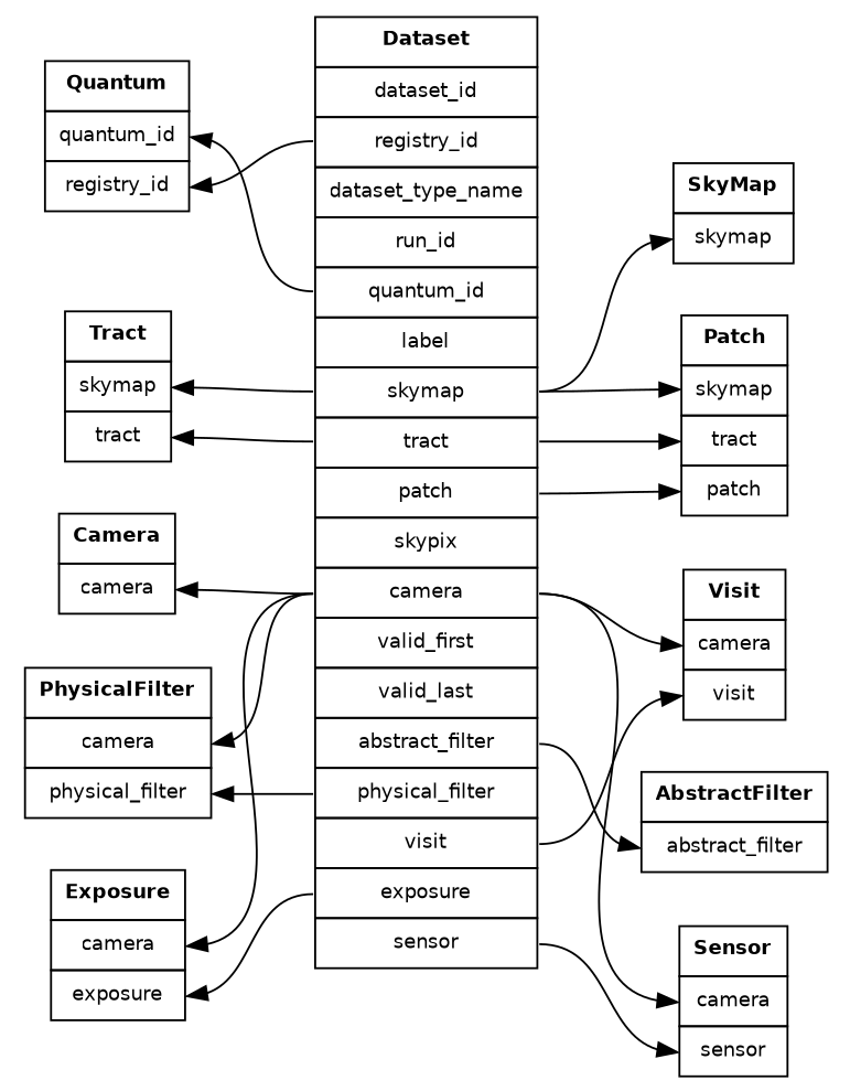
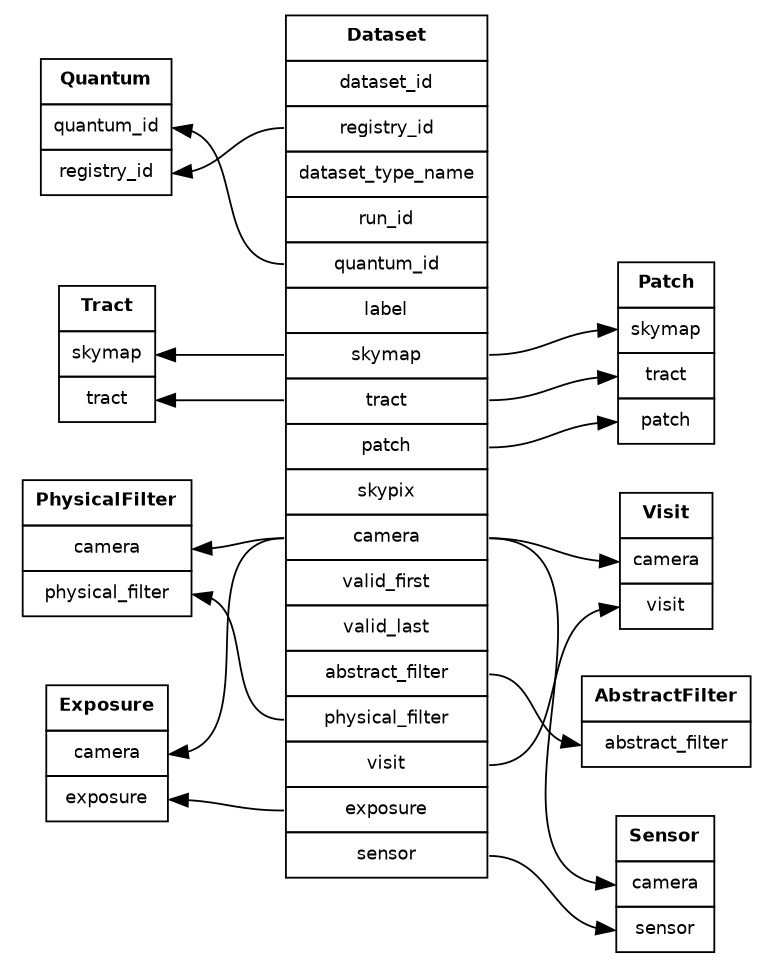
  digraph {
    rankdir=LR
    node [fontname=helvetica fontsize=10 shape=plaintext]
    edge [headport=camera tailport=camera]
    n1 [label=<       <table border="0" cellborder="1" cellpadding="6" cellspacing="0">         <tr><td><b>Quantum</b></td></tr>         <tr><td port="quantum_id">quantum_id</td></tr>         <tr><td port="registry_id">registry_id</td></tr>       </table>     >]
    n2 [label=<       <table border="0" cellborder="1" cellpadding="6" cellspacing="0">         <tr><td><b>Tract</b></td></tr>         <tr><td port="skymap">skymap</td></tr>         <tr><td port="tract">tract</td></tr>       </table>     >]
-   n3 [label=<       <table border="0" cellborder="1" cellpadding="6" cellspacing="0">         <tr><td><b>Camera</b></td></tr>         <tr><td port="camera">camera</td></tr>       </table>     >]
    n4 [label=<       <table border="0" cellborder="1" cellpadding="6" cellspacing="0">         <tr><td><b>PhysicalFilter</b></td></tr>         <tr><td port="camera">camera</td></tr>         <tr><td port="physical_filter">physical_filter</td></tr>       </table>     >]
    n5 [label=<       <table border="0" cellborder="1" cellpadding="6" cellspacing="0">         <tr><td><b>Exposure</b></td></tr>         <tr><td port="camera">camera</td></tr>         <tr><td port="exposure">exposure</td></tr>       </table>     >]
    n6 [label=<       <table border="0" cellborder="1" cellpadding="6" cellspacing="0">         <tr><td><b>Dataset</b></td></tr>         <tr><td port="dataset_id">dataset_id</td></tr>         <tr><td port="registry_id">registry_id</td></tr>         <tr><td port="dataset_type_name">dataset_type_name</td></tr>         <tr><td port="run_id">run_id</td></tr>         <tr><td port="quantum_id">quantum_id</td></tr>         <tr><td port="label">label</td></tr>         <tr><td port="skymap">skymap</td></tr>         <tr><td port="tract">tract</td></tr>         <tr><td port="patch">patch</td></tr>         <tr><td port="skypix">skypix</td></tr>         <tr><td port="camera">camera</td></tr>         <tr><td port="valid_first">valid_first</td></tr>         <tr><td port="valid_last">valid_last</td></tr>         <tr><td port="abstract_filter">abstract_filter</td></tr>         <tr><td port="physical_filter">physical_filter</td></tr>         <tr><td port="visit">visit</td></tr>         <tr><td port="exposure">exposure</td></tr>         <tr><td port="sensor">sensor</td></tr>       </table>     >]
-   n7 [label=<       <table border="0" cellborder="1" cellpadding="6" cellspacing="0">         <tr><td><b>SkyMap</b></td></tr>         <tr><td port="skymap">skymap</td></tr>       </table>     >]
    n8 [label=<       <table border="0" cellborder="1" cellpadding="6" cellspacing="0">         <tr><td><b>Patch</b></td></tr>         <tr><td port="skymap">skymap</td></tr>         <tr><td port="tract">tract</td></tr>         <tr><td port="patch">patch</td></tr>       </table>     >]
    n9 [label=<       <table border="0" cellborder="1" cellpadding="6" cellspacing="0">         <tr><td><b>AbstractFilter</b></td></tr>         <tr><td port="abstract_filter">abstract_filter</td></tr>       </table>     >]
    n10 [label=<       <table border="0" cellborder="1" cellpadding="6" cellspacing="0">         <tr><td><b>Visit</b></td></tr>         <tr><td port="camera">camera</td></tr>         <tr><td port="visit">visit</td></tr>       </table>     >]
    n11 [label=<       <table border="0" cellborder="1" cellpadding="6" cellspacing="0">         <tr><td><b>Sensor</b></td></tr>         <tr><td port="camera">camera</td></tr>         <tr><td port="sensor">sensor</td></tr>       </table>     >]
    subgraph sub_1 {
      rank=min
      n1
      n2
-     n3
      n4
      n5
    }
    subgraph sub_2 {
      rank=same
      n6
    }
    subgraph sub_3 {
      rank=max
-     n7
      n8
      n9
      n10
      n11
    }
    n6 -> n1 [headport=quantum_id tailport=quantum_id]
    n6 -> n1 [headport=registry_id tailport=registry_id]
    n6 -> n2 [headport=skymap tailport=skymap]
    n6 -> n2 [headport=tract tailport=tract]
-   n6 -> n3
    n6 -> n4
    n6 -> n4 [headport=physical_filter tailport=physical_filter]
    n6 -> n5
    n6 -> n5 [headport=exposure tailport=exposure]
-   n6 -> n7 [headport=skymap tailport=skymap]
    n6 -> n8 [headport=skymap tailport=skymap]
    n6 -> n8 [headport=tract tailport=tract]
    n6 -> n8 [headport=patch tailport=patch]
    n6 -> n9 [headport=abstract_filter tailport=abstract_filter]
    n6 -> n10
    n6 -> n10 [headport=visit tailport=visit]
    n6 -> n11
    n6 -> n11 [headport=sensor tailport=sensor]
  }
